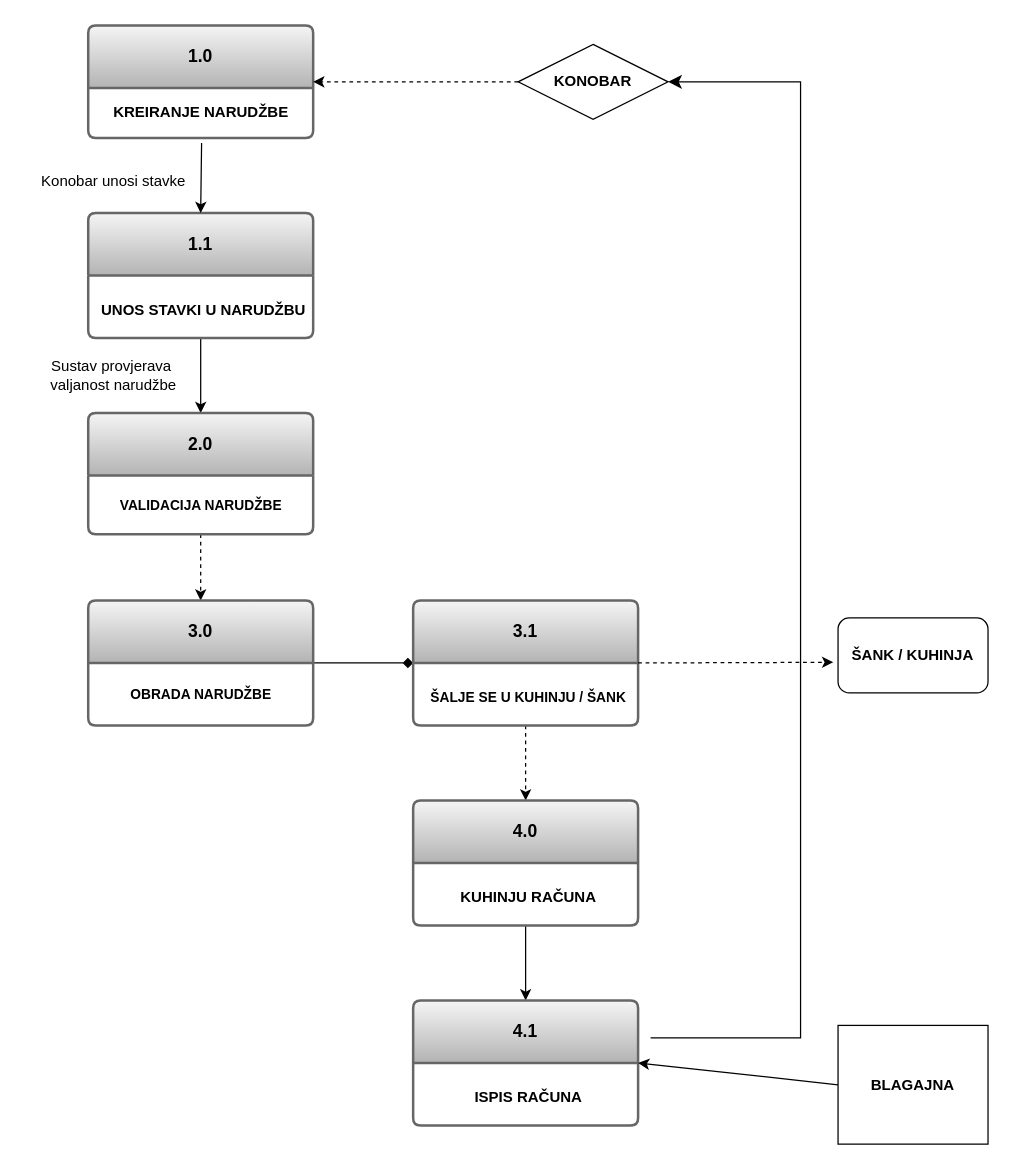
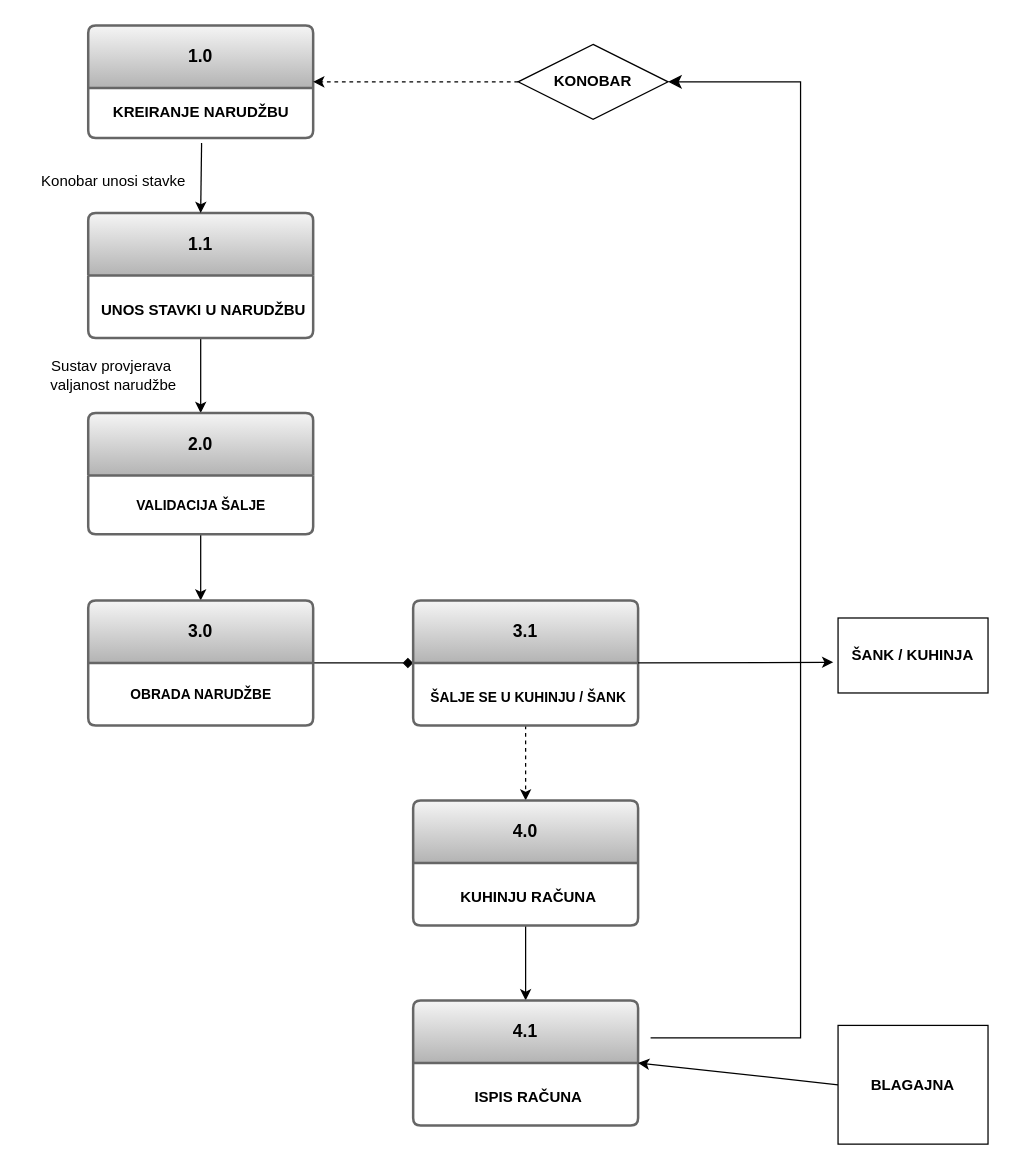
  <mxCell id="0" />
  <mxCell id="1" parent="0" />
  <mxCell id="2" value="&lt;div&gt;&lt;b&gt;1.0&lt;/b&gt;&lt;/div&gt;" style="swimlane;childLayout=stackLayout;horizontal=1;startSize=50;horizontalStack=0;rounded=1;fontSize=14;fontStyle=0;strokeWidth=2;resizeParent=0;resizeLast=1;shadow=0;dashed=0;align=center;arcSize=4;whiteSpace=wrap;html=1;fillColor=#f5f5f5;strokeColor=#666666;gradientColor=#b3b3b3;" vertex="1" parent="1"><mxGeometry x="70" y="20" width="180" height="90" as="geometry"><mxRectangle x="330" y="210" width="60" height="50" as="alternateBounds" /></mxGeometry></mxCell>
- <mxCell id="3" value="&lt;b&gt;KREIRANJE NARUDŽBE&lt;/b&gt;" style="text;html=1;align=center;verticalAlign=middle;resizable=0;points=[];autosize=1;strokeColor=none;fillColor=none;" vertex="1" parent="2"><mxGeometry y="50" width="180" height="40" as="geometry" /></mxCell>
+ <mxCell id="3" value="&lt;b&gt;KREIRANJE NARUDŽBU&lt;/b&gt;" style="text;html=1;align=center;verticalAlign=middle;resizable=0;points=[];autosize=1;strokeColor=none;fillColor=none;" vertex="1" parent="2"><mxGeometry y="50" width="180" height="40" as="geometry" /></mxCell>
  <mxCell id="4" value="" style="edgeStyle=orthogonalEdgeStyle;rounded=0;orthogonalLoop=1;jettySize=auto;html=1;entryX=0.5;entryY=0;entryDx=0;entryDy=0;" edge="1" parent="1" source="5" target="8"><mxGeometry relative="1" as="geometry" /></mxCell>
  <mxCell id="5" value="&lt;b&gt;1.1&lt;/b&gt;" style="swimlane;childLayout=stackLayout;horizontal=1;startSize=50;horizontalStack=0;rounded=1;fontSize=14;fontStyle=0;strokeWidth=2;resizeParent=0;resizeLast=1;shadow=0;dashed=0;align=center;arcSize=4;whiteSpace=wrap;html=1;fillColor=#f5f5f5;gradientColor=#b3b3b3;strokeColor=#666666;" vertex="1" parent="1"><mxGeometry x="70" y="170" width="180" height="100" as="geometry" /></mxCell>
  <mxCell id="6" value="&lt;div&gt;&lt;b&gt;&lt;br&gt;&lt;/b&gt;&lt;/div&gt;&lt;b&gt;UNOS STAVKI U NARUDŽBU&lt;/b&gt;" style="align=center;strokeColor=none;fillColor=none;spacingLeft=4;fontSize=12;verticalAlign=top;resizable=0;rotatable=0;part=1;html=1;" vertex="1" parent="5"><mxGeometry y="50" width="180" height="50" as="geometry" /></mxCell>
- <mxCell id="7" value="" style="edgeStyle=orthogonalEdgeStyle;rounded=0;orthogonalLoop=1;jettySize=auto;html=1;dashed=1;" edge="1" parent="1" source="8" target="11"><mxGeometry relative="1" as="geometry" /></mxCell>
+ <mxCell id="7" value="" style="edgeStyle=orthogonalEdgeStyle;rounded=0;orthogonalLoop=1;jettySize=auto;html=1;" edge="1" parent="1" source="8" target="11"><mxGeometry relative="1" as="geometry" /></mxCell>
  <mxCell id="8" value="&lt;div&gt;&lt;b&gt;2.0&lt;/b&gt;&lt;/div&gt;" style="swimlane;childLayout=stackLayout;horizontal=1;startSize=50;horizontalStack=0;rounded=1;fontSize=14;fontStyle=0;strokeWidth=2;resizeParent=0;resizeLast=1;shadow=0;dashed=0;align=center;arcSize=4;whiteSpace=wrap;html=1;fillColor=#f5f5f5;gradientColor=#b3b3b3;strokeColor=#666666;" vertex="1" parent="1"><mxGeometry x="70" y="330" width="180" height="97" as="geometry" /></mxCell>
- <mxCell id="9" value="&lt;span style=&quot;font-size: 11px;&quot;&gt;&lt;b&gt;VALIDACIJA NARUDŽBE&lt;/b&gt;&lt;/span&gt;" style="text;html=1;align=center;verticalAlign=middle;resizable=0;points=[];autosize=1;strokeColor=none;fillColor=none;" vertex="1" parent="8"><mxGeometry y="50" width="180" height="47" as="geometry" /></mxCell>
+ <mxCell id="9" value="&lt;span style=&quot;font-size: 11px;&quot;&gt;&lt;b&gt;VALIDACIJA ŠALJE&lt;/b&gt;&lt;/span&gt;" style="text;html=1;align=center;verticalAlign=middle;resizable=0;points=[];autosize=1;strokeColor=none;fillColor=none;" vertex="1" parent="8"><mxGeometry y="50" width="180" height="47" as="geometry" /></mxCell>
  <mxCell id="10" value="" style="edgeStyle=orthogonalEdgeStyle;rounded=0;orthogonalLoop=1;jettySize=auto;html=1;endArrow=diamond;" edge="1" parent="1" source="11" target="14"><mxGeometry relative="1" as="geometry" /></mxCell>
  <mxCell id="11" value="&lt;b&gt;3.0&lt;/b&gt;" style="swimlane;childLayout=stackLayout;horizontal=1;startSize=50;horizontalStack=0;rounded=1;fontSize=14;fontStyle=0;strokeWidth=2;resizeParent=0;resizeLast=1;shadow=0;dashed=0;align=center;arcSize=4;whiteSpace=wrap;html=1;fillColor=#f5f5f5;gradientColor=#b3b3b3;strokeColor=#666666;" vertex="1" parent="1"><mxGeometry x="70" y="480" width="180" height="100" as="geometry" /></mxCell>
  <mxCell id="12" value="&lt;span style=&quot;font-size: 11px;&quot;&gt;&lt;b&gt;OBRADA NARUDŽBE&lt;/b&gt;&lt;/span&gt;" style="text;html=1;align=center;verticalAlign=middle;resizable=0;points=[];autosize=1;strokeColor=none;fillColor=none;" vertex="1" parent="11"><mxGeometry y="50" width="180" height="50" as="geometry" /></mxCell>
  <mxCell id="13" value="" style="edgeStyle=orthogonalEdgeStyle;rounded=0;orthogonalLoop=1;jettySize=auto;html=1;dashed=1;" edge="1" parent="1" source="14" target="19"><mxGeometry relative="1" as="geometry" /></mxCell>
  <mxCell id="14" value="&lt;b&gt;3.1&lt;/b&gt;" style="swimlane;childLayout=stackLayout;horizontal=1;startSize=50;horizontalStack=0;rounded=1;fontSize=14;fontStyle=0;strokeWidth=2;resizeParent=0;resizeLast=1;shadow=0;dashed=0;align=center;arcSize=4;whiteSpace=wrap;html=1;fillColor=#f5f5f5;gradientColor=#b3b3b3;strokeColor=#666666;" vertex="1" parent="1"><mxGeometry x="330" y="480" width="180" height="100" as="geometry" /></mxCell>
  <mxCell id="15" value="&lt;div&gt;&lt;span style=&quot;font-size: 11px;&quot;&gt;&lt;b&gt;&lt;br&gt;&lt;/b&gt;&lt;/span&gt;&lt;/div&gt;&lt;span style=&quot;font-size: 11px;&quot;&gt;&lt;b&gt;ŠALJE SE U KUHINJU / ŠANK&lt;/b&gt;&lt;/span&gt;" style="align=center;strokeColor=none;fillColor=none;spacingLeft=4;fontSize=12;verticalAlign=top;resizable=0;rotatable=0;part=1;html=1;" vertex="1" parent="14"><mxGeometry y="50" width="180" height="50" as="geometry" /></mxCell>
- <mxCell id="16" value="&lt;b&gt;ŠANK / KUHINJA&lt;/b&gt;" style="whiteSpace=wrap;html=1;rounded=1;" vertex="1" parent="1"><mxGeometry x="670" y="494" width="120" height="60" as="geometry" /></mxCell>
+ <mxCell id="16" value="&lt;b&gt;ŠANK / KUHINJA&lt;/b&gt;" style="rounded=0;whiteSpace=wrap;html=1;" vertex="1" parent="1"><mxGeometry x="670" y="494" width="120" height="60" as="geometry" /></mxCell>
  <mxCell id="17" value="&lt;b&gt;&amp;nbsp;KONOBAR&amp;nbsp;&lt;/b&gt;" style="rhombus;whiteSpace=wrap;html=1;" vertex="1" parent="1"><mxGeometry x="414" y="35" width="120" height="60" as="geometry" /></mxCell>
  <mxCell id="18" value="" style="edgeStyle=orthogonalEdgeStyle;rounded=0;orthogonalLoop=1;jettySize=auto;html=1;" edge="1" parent="1" source="19" target="21"><mxGeometry relative="1" as="geometry" /></mxCell>
  <mxCell id="19" value="&lt;b&gt;4.0&lt;/b&gt;" style="swimlane;childLayout=stackLayout;horizontal=1;startSize=50;horizontalStack=0;rounded=1;fontSize=14;fontStyle=0;strokeWidth=2;resizeParent=0;resizeLast=1;shadow=0;dashed=0;align=center;arcSize=4;whiteSpace=wrap;html=1;fillColor=#f5f5f5;gradientColor=#b3b3b3;strokeColor=#666666;" vertex="1" parent="1"><mxGeometry x="330" y="640" width="180" height="100" as="geometry" /></mxCell>
  <mxCell id="20" value="&lt;div&gt;&lt;b&gt;&lt;br&gt;&lt;/b&gt;&lt;/div&gt;&lt;b&gt;KUHINJU RAČUNA&lt;/b&gt;" style="align=center;strokeColor=none;fillColor=none;spacingLeft=4;fontSize=12;verticalAlign=top;resizable=0;rotatable=0;part=1;html=1;" vertex="1" parent="19"><mxGeometry y="50" width="180" height="50" as="geometry" /></mxCell>
  <mxCell id="21" value="&lt;b&gt;4.1&lt;/b&gt;" style="swimlane;childLayout=stackLayout;horizontal=1;startSize=50;horizontalStack=0;rounded=1;fontSize=14;fontStyle=0;strokeWidth=2;resizeParent=0;resizeLast=1;shadow=0;dashed=0;align=center;arcSize=4;whiteSpace=wrap;html=1;fillColor=#f5f5f5;gradientColor=#b3b3b3;strokeColor=#666666;" vertex="1" parent="1"><mxGeometry x="330" y="800" width="180" height="100" as="geometry" /></mxCell>
  <mxCell id="22" value="" style="endArrow=classic;html=1;rounded=0;exitX=0;exitY=0.5;exitDx=0;exitDy=0;" edge="1" parent="21" source="25"><mxGeometry width="50" height="50" relative="1" as="geometry"><mxPoint x="280" y="220" as="sourcePoint" /><mxPoint x="180" y="50" as="targetPoint" /></mxGeometry></mxCell>
  <mxCell id="23" value="&lt;div&gt;&lt;b&gt;&lt;br&gt;&lt;/b&gt;&lt;/div&gt;&lt;b&gt;ISPIS RAČUNA&lt;/b&gt;" style="align=center;strokeColor=none;fillColor=none;spacingLeft=4;fontSize=12;verticalAlign=top;resizable=0;rotatable=0;part=1;html=1;" vertex="1" parent="21"><mxGeometry y="50" width="180" height="50" as="geometry" /></mxCell>
  <mxCell id="24" value="" style="endArrow=classic;html=1;rounded=0;exitX=0.504;exitY=1.1;exitDx=0;exitDy=0;exitPerimeter=0;entryX=0.5;entryY=0;entryDx=0;entryDy=0;" edge="1" parent="1" source="3" target="5"><mxGeometry width="50" height="50" relative="1" as="geometry"><mxPoint x="390" y="230" as="sourcePoint" /><mxPoint x="440" y="180" as="targetPoint" /></mxGeometry></mxCell>
  <mxCell id="25" value="&lt;b&gt;BLAGAJNA&lt;/b&gt;" style="whiteSpace=wrap;html=1;rounded=0;" vertex="1" parent="1"><mxGeometry x="670" y="820" width="120" height="95" as="geometry" /></mxCell>
  <mxCell id="26" value="" style="endArrow=classic;html=1;rounded=0;entryX=1;entryY=0.5;entryDx=0;entryDy=0;exitX=0;exitY=0.5;exitDx=0;exitDy=0;dashed=1;" edge="1" parent="1" source="17" target="2"><mxGeometry width="50" height="50" relative="1" as="geometry"><mxPoint x="350" y="140" as="sourcePoint" /><mxPoint x="400" y="90" as="targetPoint" /></mxGeometry></mxCell>
  <mxCell id="27" value="Konobar unosi stavke" style="text;html=1;align=center;verticalAlign=middle;resizable=0;points=[];autosize=1;strokeColor=none;fillColor=none;" vertex="1" parent="1"><mxGeometry x="20" y="130" width="140" height="30" as="geometry" /></mxCell>
  <mxCell id="28" value="Sustav provjerava&amp;nbsp;&lt;div&gt;valjanost narudžbe&lt;/div&gt;" style="text;html=1;align=center;verticalAlign=middle;resizable=0;points=[];autosize=1;strokeColor=none;fillColor=none;" vertex="1" parent="1"><mxGeometry x="30" y="280" width="120" height="40" as="geometry" /></mxCell>
- <mxCell id="29" value="" style="endArrow=classic;html=1;rounded=0;exitX=1;exitY=0.5;exitDx=0;exitDy=0;entryX=-0.032;entryY=0.591;entryDx=0;entryDy=0;entryPerimeter=0;dashed=1;" edge="1" parent="1" source="14" target="16"><mxGeometry width="50" height="50" relative="1" as="geometry"><mxPoint x="470" y="430" as="sourcePoint" /><mxPoint x="520" y="380" as="targetPoint" /></mxGeometry></mxCell>
+ <mxCell id="29" value="" style="endArrow=classic;html=1;rounded=0;exitX=1;exitY=0.5;exitDx=0;exitDy=0;entryX=-0.032;entryY=0.591;entryDx=0;entryDy=0;entryPerimeter=0;" edge="1" parent="1" source="14" target="16"><mxGeometry width="50" height="50" relative="1" as="geometry"><mxPoint x="470" y="430" as="sourcePoint" /><mxPoint x="520" y="380" as="targetPoint" /></mxGeometry></mxCell>
  <mxCell id="30" value="" style="endArrow=classic;html=1;rounded=0;exitX=1;exitY=0;exitDx=0;exitDy=0;" edge="1" parent="1" source="23"><mxGeometry width="50" height="50" relative="1" as="geometry"><mxPoint x="450" y="660" as="sourcePoint" /><mxPoint x="510" y="850" as="targetPoint" /></mxGeometry></mxCell>
  <mxCell id="31" value="" style="edgeStyle=elbowEdgeStyle;elbow=horizontal;endArrow=classic;html=1;curved=0;rounded=0;endSize=8;startSize=8;entryX=1;entryY=0.5;entryDx=0;entryDy=0;" edge="1" parent="1" target="17"><mxGeometry width="50" height="50" relative="1" as="geometry"><mxPoint x="520" y="830" as="sourcePoint" /><mxPoint x="520" y="480" as="targetPoint" /><Array as="points"><mxPoint x="640" y="450" /></Array></mxGeometry></mxCell>
